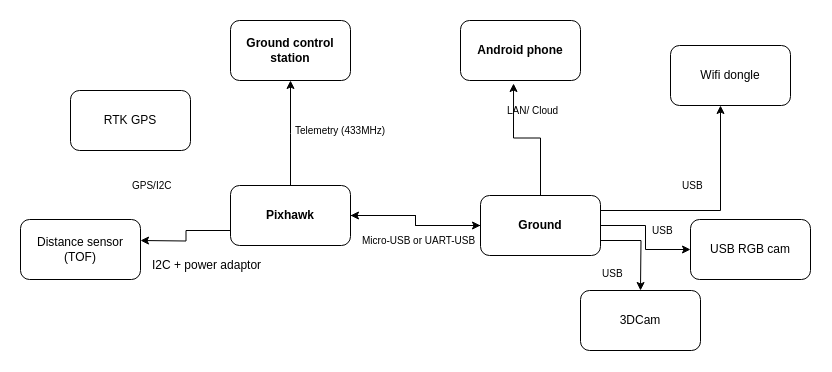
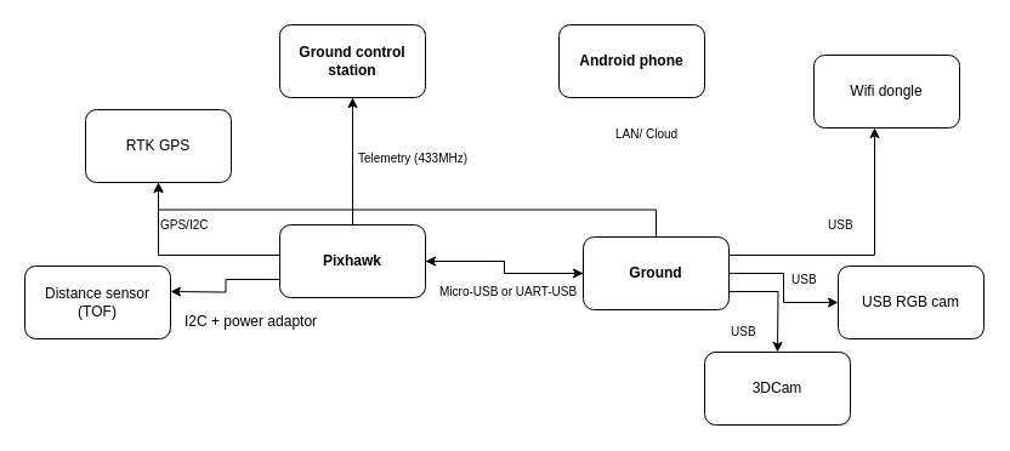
  <mxCell id="0" />
  <mxCell id="1" parent="0" />
  <mxCell id="2" style="edgeStyle=orthogonalEdgeStyle;rounded=0;orthogonalLoop=1;jettySize=auto;html=1;entryX=0;entryY=0.5;entryDx=0;entryDy=0;" parent="1" source="6" target="12" edge="1"><mxGeometry relative="1" as="geometry" /></mxCell>
+ <mxCell id="3" style="edgeStyle=orthogonalEdgeStyle;rounded=0;orthogonalLoop=1;jettySize=auto;html=1;exitX=0;exitY=0.25;exitDx=0;exitDy=0;entryX=0.5;entryY=1;entryDx=0;entryDy=0;" parent="1" source="6" target="13" edge="1"><mxGeometry relative="1" as="geometry"><mxPoint x="160" y="185" as="targetPoint" /><Array as="points"><mxPoint x="130" y="210" /></Array></mxGeometry></mxCell>
  <mxCell id="4" style="edgeStyle=orthogonalEdgeStyle;rounded=0;orthogonalLoop=1;jettySize=auto;html=1;exitX=0;exitY=0.75;exitDx=0;exitDy=0;" parent="1" source="6" edge="1"><mxGeometry relative="1" as="geometry"><mxPoint x="140" y="240" as="targetPoint" /></mxGeometry></mxCell>
  <mxCell id="5" style="edgeStyle=orthogonalEdgeStyle;rounded=0;orthogonalLoop=1;jettySize=auto;html=1;exitX=0.5;exitY=0;exitDx=0;exitDy=0;entryX=0.5;entryY=1;entryDx=0;entryDy=0;" parent="1" source="6" edge="1"><mxGeometry relative="1" as="geometry"><mxPoint x="290" y="80" as="targetPoint" /></mxGeometry></mxCell>
  <mxCell id="6" value="&lt;b&gt;Pixhawk&lt;/b&gt;" style="rounded=1;whiteSpace=wrap;html=1;" parent="1" vertex="1"><mxGeometry x="230" y="185" width="120" height="60" as="geometry" /></mxCell>
  <mxCell id="7" style="edgeStyle=orthogonalEdgeStyle;rounded=0;orthogonalLoop=1;jettySize=auto;html=1;entryX=1;entryY=0.5;entryDx=0;entryDy=0;" parent="1" source="12" target="6" edge="1"><mxGeometry relative="1" as="geometry" /></mxCell>
  <mxCell id="8" style="edgeStyle=orthogonalEdgeStyle;rounded=0;orthogonalLoop=1;jettySize=auto;html=1;exitX=1;exitY=0.25;exitDx=0;exitDy=0;" parent="1" source="12" target="15" edge="1"><mxGeometry relative="1" as="geometry"><mxPoint x="630" y="150" as="targetPoint" /><Array as="points"><mxPoint x="720" y="210" /></Array></mxGeometry></mxCell>
  <mxCell id="9" style="edgeStyle=orthogonalEdgeStyle;rounded=0;orthogonalLoop=1;jettySize=auto;html=1;exitX=1;exitY=0.5;exitDx=0;exitDy=0;entryX=0;entryY=0.5;entryDx=0;entryDy=0;" parent="1" source="12" target="16" edge="1"><mxGeometry relative="1" as="geometry"><mxPoint x="650" y="225" as="targetPoint" /></mxGeometry></mxCell>
  <mxCell id="10" style="edgeStyle=orthogonalEdgeStyle;rounded=0;orthogonalLoop=1;jettySize=auto;html=1;exitX=1;exitY=0.75;exitDx=0;exitDy=0;" parent="1" source="12" edge="1"><mxGeometry relative="1" as="geometry"><mxPoint x="640" y="290" as="targetPoint" /></mxGeometry></mxCell>
- <mxCell id="11" style="edgeStyle=orthogonalEdgeStyle;rounded=0;orthogonalLoop=1;jettySize=auto;html=1;exitX=0.5;exitY=0;exitDx=0;exitDy=0;entryX=0.442;entryY=1.05;entryDx=0;entryDy=0;entryPerimeter=0;" parent="1" source="12" target="19" edge="1"><mxGeometry relative="1" as="geometry" /></mxCell>
+ <mxCell id="11" style="edgeStyle=orthogonalEdgeStyle;rounded=0;orthogonalLoop=1;jettySize=auto;html=1;exitX=0.5;exitY=0;exitDx=0;exitDy=0;" parent="1" source="12" target="13" edge="1"><mxGeometry relative="1" as="geometry" /></mxCell>
  <mxCell id="12" value="&lt;b&gt;Ground&lt;/b&gt;" style="rounded=1;whiteSpace=wrap;html=1;" parent="1" vertex="1"><mxGeometry x="480" y="195" width="120" height="60" as="geometry" /></mxCell>
  <mxCell id="13" value="RTK GPS" style="rounded=1;whiteSpace=wrap;html=1;" parent="1" vertex="1"><mxGeometry x="70" y="90" width="120" height="60" as="geometry" /></mxCell>
  <mxCell id="14" value="Distance sensor (TOF)" style="rounded=1;whiteSpace=wrap;html=1;" parent="1" vertex="1"><mxGeometry x="20" y="219" width="120" height="60" as="geometry" /></mxCell>
  <mxCell id="15" value="Wifi dongle" style="rounded=1;whiteSpace=wrap;html=1;" parent="1" vertex="1"><mxGeometry x="670" y="45" width="120" height="60" as="geometry" /></mxCell>
  <mxCell id="16" value="USB RGB cam" style="rounded=1;whiteSpace=wrap;html=1;" parent="1" vertex="1"><mxGeometry x="690" y="219" width="120" height="60" as="geometry" /></mxCell>
  <mxCell id="17" value="3DCam" style="rounded=1;whiteSpace=wrap;html=1;" parent="1" vertex="1"><mxGeometry x="580" y="290" width="120" height="60" as="geometry" /></mxCell>
  <mxCell id="18" value="&lt;b&gt;Ground control station&lt;/b&gt;" style="rounded=1;whiteSpace=wrap;html=1;" parent="1" vertex="1"><mxGeometry x="230" y="20" width="120" height="60" as="geometry" /></mxCell>
  <mxCell id="19" value="&lt;b&gt;Android phone&lt;/b&gt;" style="rounded=1;whiteSpace=wrap;html=1;" parent="1" vertex="1"><mxGeometry x="460" y="20" width="120" height="60" as="geometry" /></mxCell>
  <mxCell id="20" value="&lt;font style=&quot;font-size: 10px&quot;&gt;Telemetry (433MHz)&lt;/font&gt;" style="text;html=1;resizable=0;points=[];autosize=1;align=left;verticalAlign=top;spacingTop=-4;" parent="1" vertex="1"><mxGeometry x="293" y="120" width="110" height="20" as="geometry" /></mxCell>
  <mxCell id="21" value="&lt;font style=&quot;font-size: 10px&quot;&gt;Micro-USB or UART-USB&lt;/font&gt;" style="text;html=1;resizable=0;points=[];autosize=1;align=left;verticalAlign=top;spacingTop=-4;" parent="1" vertex="1"><mxGeometry x="360" y="230" width="130" height="20" as="geometry" /></mxCell>
  <mxCell id="22" value="&lt;font style=&quot;font-size: 10px&quot;&gt;LAN/ Cloud&lt;/font&gt;" style="text;html=1;resizable=0;points=[];autosize=1;align=left;verticalAlign=top;spacingTop=-4;" parent="1" vertex="1"><mxGeometry x="505" y="100" width="70" height="20" as="geometry" /></mxCell>
  <mxCell id="23" value="&lt;font style=&quot;font-size: 10px&quot;&gt;USB&lt;/font&gt;" style="text;html=1;resizable=0;points=[];autosize=1;align=left;verticalAlign=top;spacingTop=-4;" parent="1" vertex="1"><mxGeometry x="650" y="220" width="40" height="20" as="geometry" /></mxCell>
  <mxCell id="24" value="&lt;font style=&quot;font-size: 10px&quot;&gt;USB&lt;/font&gt;" style="text;html=1;resizable=0;points=[];autosize=1;align=left;verticalAlign=top;spacingTop=-4;" parent="1" vertex="1"><mxGeometry x="680" y="175" width="40" height="20" as="geometry" /></mxCell>
  <mxCell id="25" value="&lt;font style=&quot;font-size: 10px&quot;&gt;USB&lt;/font&gt;" style="text;html=1;resizable=0;points=[];autosize=1;align=left;verticalAlign=top;spacingTop=-4;" parent="1" vertex="1"><mxGeometry x="600" y="262.5" width="40" height="20" as="geometry" /></mxCell>
  <mxCell id="26" value="&lt;font style=&quot;font-size: 10px&quot;&gt;GPS/I2C&lt;/font&gt;" style="text;html=1;resizable=0;points=[];autosize=1;align=left;verticalAlign=top;spacingTop=-4;" parent="1" vertex="1"><mxGeometry x="130" y="174.5" width="50" height="20" as="geometry" /></mxCell>
  <mxCell id="27" value="I2C + power adaptor" style="text;html=1;resizable=0;points=[];autosize=1;align=left;verticalAlign=top;spacingTop=-4;" parent="1" vertex="1"><mxGeometry x="150" y="255" width="120" height="20" as="geometry" /></mxCell>
